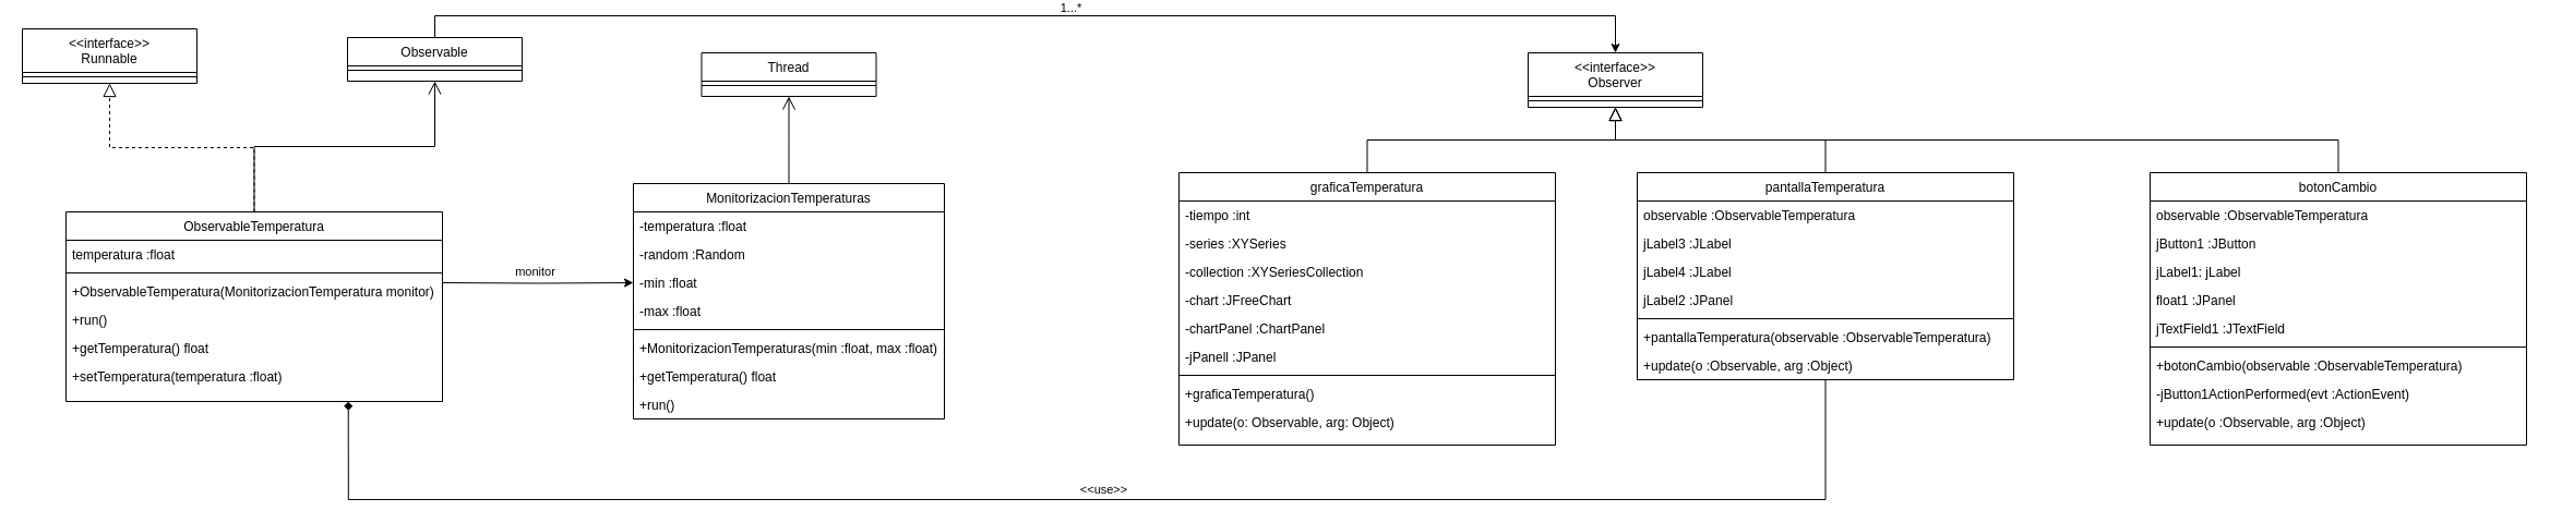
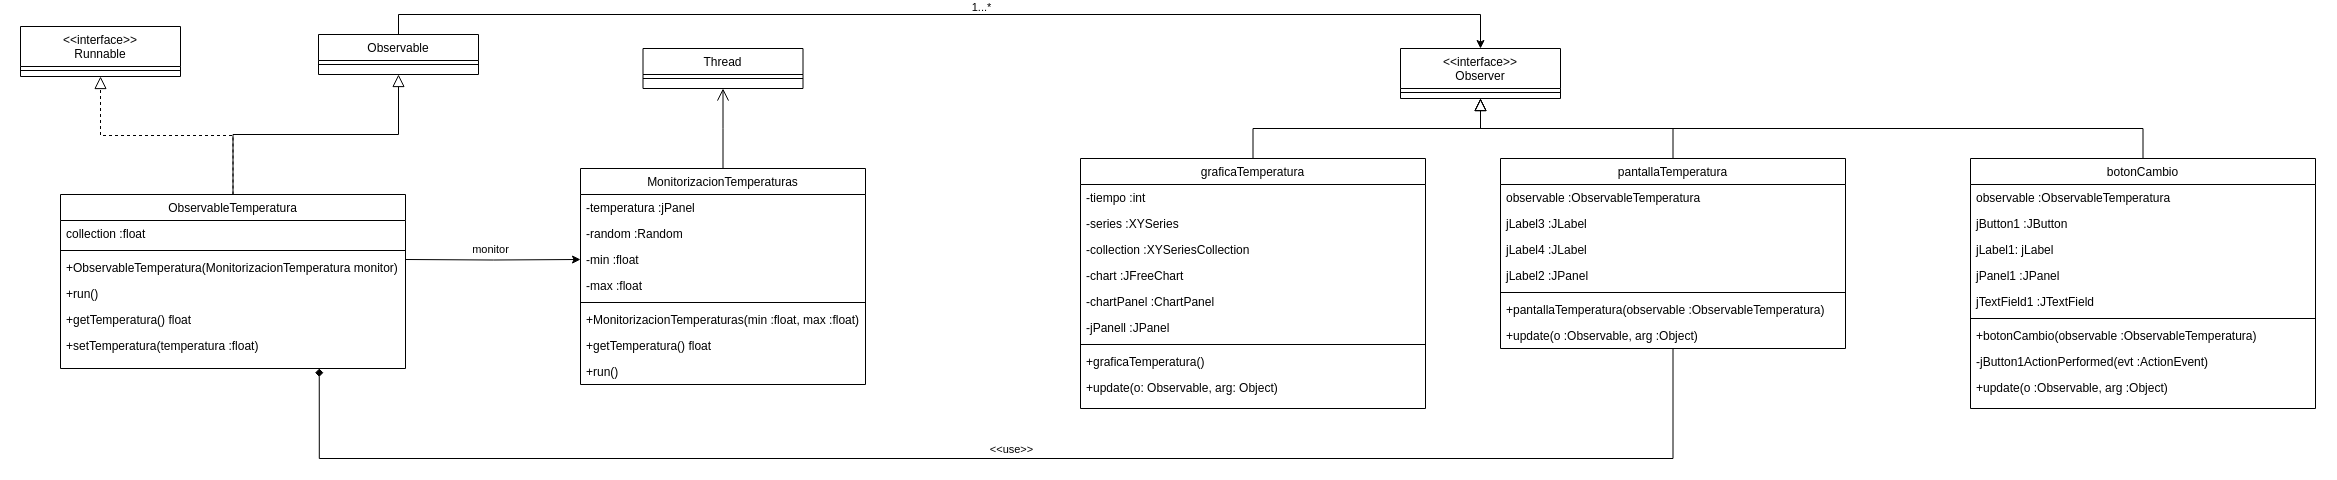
  <mxCell id="0" />
  <mxCell id="1" parent="0" />
  <mxCell id="2" value="" style="endArrow=open;endSize=10;endFill=0;shadow=0;strokeWidth=1;rounded=0;edgeStyle=elbowEdgeStyle;elbow=vertical;" edge="1" parent="1" source="16" target="14"><mxGeometry width="160" relative="1" as="geometry"><mxPoint x="622.5" y="125" as="sourcePoint" /><mxPoint x="622.5" y="125" as="targetPoint" /></mxGeometry></mxCell>
  <mxCell id="3" style="edgeStyle=orthogonalEdgeStyle;rounded=0;orthogonalLoop=1;jettySize=auto;html=1;exitX=1;exitY=0.5;exitDx=0;exitDy=0;entryX=0;entryY=0.5;entryDx=0;entryDy=0;" edge="1" parent="1" target="19"><mxGeometry relative="1" as="geometry"><mxPoint x="405" y="253" as="sourcePoint" /></mxGeometry></mxCell>
  <mxCell id="4" value="monitor" style="edgeLabel;html=1;align=center;verticalAlign=middle;resizable=0;points=[];" vertex="1" connectable="0" parent="3"><mxGeometry x="-0.357" relative="1" as="geometry"><mxPoint x="29" y="-11" as="offset" /></mxGeometry></mxCell>
  <mxCell id="5" value="" style="endArrow=block;endSize=10;endFill=0;shadow=0;strokeWidth=1;rounded=0;edgeStyle=elbowEdgeStyle;elbow=vertical;entryX=0.5;entryY=1;entryDx=0;entryDy=0;exitX=0.5;exitY=0;exitDx=0;exitDy=0;dashed=1;" edge="1" parent="1" source="25" target="32"><mxGeometry width="160" relative="1" as="geometry"><mxPoint x="732.5" y="172" as="sourcePoint" /><mxPoint x="732.5" y="92" as="targetPoint" /></mxGeometry></mxCell>
- <mxCell id="6" value="" style="endArrow=open;endSize=10;endFill=0;shadow=0;strokeWidth=1;rounded=0;edgeStyle=elbowEdgeStyle;elbow=vertical;entryX=0.5;entryY=1;entryDx=0;entryDy=0;exitX=0.5;exitY=0;exitDx=0;exitDy=0;" edge="1" parent="1" source="25" target="34"><mxGeometry width="160" relative="1" as="geometry"><mxPoint x="242.5" y="198" as="sourcePoint" /><mxPoint x="110" y="82" as="targetPoint" /></mxGeometry></mxCell>
+ <mxCell id="6" value="" style="endArrow=block;endSize=10;endFill=0;shadow=0;strokeWidth=1;rounded=0;edgeStyle=elbowEdgeStyle;elbow=vertical;entryX=0.5;entryY=1;entryDx=0;entryDy=0;exitX=0.5;exitY=0;exitDx=0;exitDy=0;" edge="1" parent="1" source="25" target="34"><mxGeometry width="160" relative="1" as="geometry"><mxPoint x="242.5" y="198" as="sourcePoint" /><mxPoint x="110" y="82" as="targetPoint" /></mxGeometry></mxCell>
  <mxCell id="7" style="edgeStyle=orthogonalEdgeStyle;rounded=0;orthogonalLoop=1;jettySize=auto;html=1;entryX=0.75;entryY=1;entryDx=0;entryDy=0;endArrow=diamond;" edge="1" parent="1" source="48" target="25"><mxGeometry relative="1" as="geometry"><Array as="points"><mxPoint x="1673" y="452" /><mxPoint x="319" y="452" /></Array></mxGeometry></mxCell>
  <mxCell id="8" value="&amp;lt;&amp;lt;use&amp;gt;&amp;gt;" style="edgeLabel;html=1;align=center;verticalAlign=middle;resizable=0;points=[];" vertex="1" connectable="0" parent="7"><mxGeometry x="-0.062" y="1" relative="1" as="geometry"><mxPoint x="-43.06" y="-10.94" as="offset" /></mxGeometry></mxCell>
  <mxCell id="9" value="" style="endArrow=block;endSize=10;endFill=0;shadow=0;strokeWidth=1;rounded=0;edgeStyle=elbowEdgeStyle;elbow=vertical;entryX=0.5;entryY=1;entryDx=0;entryDy=0;exitX=0.5;exitY=0;exitDx=0;exitDy=0;" edge="1" parent="1" source="36" target="46"><mxGeometry width="160" relative="1" as="geometry"><mxPoint x="732.5" y="172" as="sourcePoint" /><mxPoint x="732.5" y="92" as="targetPoint" /></mxGeometry></mxCell>
  <mxCell id="10" value="" style="endArrow=block;endSize=10;endFill=0;shadow=0;strokeWidth=1;rounded=0;edgeStyle=elbowEdgeStyle;elbow=vertical;entryX=0.5;entryY=1;entryDx=0;entryDy=0;" edge="1" parent="1" source="48" target="46"><mxGeometry width="160" relative="1" as="geometry"><mxPoint x="1262.5" y="162" as="sourcePoint" /><mxPoint x="1490" y="102" as="targetPoint" /></mxGeometry></mxCell>
  <mxCell id="11" value="" style="endArrow=block;endSize=10;endFill=0;shadow=0;strokeWidth=1;rounded=0;edgeStyle=elbowEdgeStyle;elbow=vertical;exitX=0.5;exitY=0;exitDx=0;exitDy=0;" edge="1" parent="1" source="56"><mxGeometry width="160" relative="1" as="geometry"><mxPoint x="1682.5" y="162" as="sourcePoint" /><mxPoint x="1480" y="92" as="targetPoint" /></mxGeometry></mxCell>
  <mxCell id="12" style="edgeStyle=orthogonalEdgeStyle;rounded=0;orthogonalLoop=1;jettySize=auto;html=1;exitX=0.5;exitY=0;exitDx=0;exitDy=0;entryX=0.5;entryY=0;entryDx=0;entryDy=0;" edge="1" parent="1" source="34" target="46"><mxGeometry relative="1" as="geometry" /></mxCell>
  <mxCell id="13" value="1...*" style="edgeLabel;html=1;align=center;verticalAlign=middle;resizable=0;points=[];" vertex="1" connectable="0" parent="12"><mxGeometry x="0.072" y="4" relative="1" as="geometry"><mxPoint x="-6.33" y="-4" as="offset" /></mxGeometry></mxCell>
  <mxCell id="14" value="Thread" style="swimlane;fontStyle=0;align=center;verticalAlign=top;childLayout=stackLayout;horizontal=1;startSize=26;horizontalStack=0;resizeParent=1;resizeLast=0;collapsible=1;marginBottom=0;rounded=0;shadow=0;strokeWidth=1;" vertex="1" parent="1"><mxGeometry x="642.5" y="42" width="160" height="40" as="geometry"><mxRectangle x="230" y="140" width="160" height="26" as="alternateBounds" /></mxGeometry></mxCell>
  <mxCell id="15" value="" style="line;html=1;strokeWidth=1;align=left;verticalAlign=middle;spacingTop=-1;spacingLeft=3;spacingRight=3;rotatable=0;labelPosition=right;points=[];portConstraint=eastwest;" vertex="1" parent="14"><mxGeometry y="26" width="160" height="8" as="geometry" /></mxCell>
  <mxCell id="16" value="MonitorizacionTemperaturas" style="swimlane;fontStyle=0;align=center;verticalAlign=top;childLayout=stackLayout;horizontal=1;startSize=26;horizontalStack=0;resizeParent=1;resizeLast=0;collapsible=1;marginBottom=0;rounded=0;shadow=0;strokeWidth=1;" vertex="1" parent="1"><mxGeometry x="580" y="162" width="285" height="216" as="geometry"><mxRectangle x="130" y="380" width="160" height="26" as="alternateBounds" /></mxGeometry></mxCell>
- <mxCell id="17" value="-temperatura :float" style="text;align=left;verticalAlign=top;spacingLeft=4;spacingRight=4;overflow=hidden;rotatable=0;points=[[0,0.5],[1,0.5]];portConstraint=eastwest;" vertex="1" parent="16"><mxGeometry y="26" width="285" height="26" as="geometry" /></mxCell>
+ <mxCell id="17" value="-temperatura :jPanel" style="text;align=left;verticalAlign=top;spacingLeft=4;spacingRight=4;overflow=hidden;rotatable=0;points=[[0,0.5],[1,0.5]];portConstraint=eastwest;" vertex="1" parent="16"><mxGeometry y="26" width="285" height="26" as="geometry" /></mxCell>
  <mxCell id="18" value="-random :Random" style="text;align=left;verticalAlign=top;spacingLeft=4;spacingRight=4;overflow=hidden;rotatable=0;points=[[0,0.5],[1,0.5]];portConstraint=eastwest;rounded=0;shadow=0;html=0;" vertex="1" parent="16"><mxGeometry y="52" width="285" height="26" as="geometry" /></mxCell>
  <mxCell id="19" value="-min :float" style="text;align=left;verticalAlign=top;spacingLeft=4;spacingRight=4;overflow=hidden;rotatable=0;points=[[0,0.5],[1,0.5]];portConstraint=eastwest;rounded=0;shadow=0;html=0;" vertex="1" parent="16"><mxGeometry y="78" width="285" height="26" as="geometry" /></mxCell>
  <mxCell id="20" value="-max :float" style="text;align=left;verticalAlign=top;spacingLeft=4;spacingRight=4;overflow=hidden;rotatable=0;points=[[0,0.5],[1,0.5]];portConstraint=eastwest;rounded=0;shadow=0;html=0;" vertex="1" parent="16"><mxGeometry y="104" width="285" height="26" as="geometry" /></mxCell>
  <mxCell id="21" value="" style="line;html=1;strokeWidth=1;align=left;verticalAlign=middle;spacingTop=-1;spacingLeft=3;spacingRight=3;rotatable=0;labelPosition=right;points=[];portConstraint=eastwest;" vertex="1" parent="16"><mxGeometry y="130" width="285" height="8" as="geometry" /></mxCell>
  <mxCell id="22" value="+MonitorizacionTemperaturas(min :float, max :float)" style="text;align=left;verticalAlign=top;spacingLeft=4;spacingRight=4;overflow=hidden;rotatable=0;points=[[0,0.5],[1,0.5]];portConstraint=eastwest;fontStyle=0" vertex="1" parent="16"><mxGeometry y="138" width="285" height="26" as="geometry" /></mxCell>
  <mxCell id="23" value="+getTemperatura() float" style="text;align=left;verticalAlign=top;spacingLeft=4;spacingRight=4;overflow=hidden;rotatable=0;points=[[0,0.5],[1,0.5]];portConstraint=eastwest;" vertex="1" parent="16"><mxGeometry y="164" width="285" height="26" as="geometry" /></mxCell>
  <mxCell id="24" value="+run()" style="text;align=left;verticalAlign=top;spacingLeft=4;spacingRight=4;overflow=hidden;rotatable=0;points=[[0,0.5],[1,0.5]];portConstraint=eastwest;" vertex="1" parent="16"><mxGeometry y="190" width="285" height="26" as="geometry" /></mxCell>
  <mxCell id="25" value="ObservableTemperatura" style="swimlane;fontStyle=0;align=center;verticalAlign=top;childLayout=stackLayout;horizontal=1;startSize=26;horizontalStack=0;resizeParent=1;resizeLast=0;collapsible=1;marginBottom=0;rounded=0;shadow=0;strokeWidth=1;" vertex="1" parent="1"><mxGeometry x="60" y="188" width="345" height="174" as="geometry"><mxRectangle x="130" y="380" width="160" height="26" as="alternateBounds" /></mxGeometry></mxCell>
- <mxCell id="26" value="temperatura :float" style="text;align=left;verticalAlign=top;spacingLeft=4;spacingRight=4;overflow=hidden;rotatable=0;points=[[0,0.5],[1,0.5]];portConstraint=eastwest;rounded=0;shadow=0;html=0;" vertex="1" parent="25"><mxGeometry y="26" width="345" height="26" as="geometry" /></mxCell>
+ <mxCell id="26" value="collection :float" style="text;align=left;verticalAlign=top;spacingLeft=4;spacingRight=4;overflow=hidden;rotatable=0;points=[[0,0.5],[1,0.5]];portConstraint=eastwest;rounded=0;shadow=0;html=0;" vertex="1" parent="25"><mxGeometry y="26" width="345" height="26" as="geometry" /></mxCell>
  <mxCell id="27" value="" style="line;html=1;strokeWidth=1;align=left;verticalAlign=middle;spacingTop=-1;spacingLeft=3;spacingRight=3;rotatable=0;labelPosition=right;points=[];portConstraint=eastwest;" vertex="1" parent="25"><mxGeometry y="52" width="345" height="8" as="geometry" /></mxCell>
  <mxCell id="28" value="+ObservableTemperatura(MonitorizacionTemperatura monitor)" style="text;align=left;verticalAlign=top;spacingLeft=4;spacingRight=4;overflow=hidden;rotatable=0;points=[[0,0.5],[1,0.5]];portConstraint=eastwest;fontStyle=0" vertex="1" parent="25"><mxGeometry y="60" width="345" height="26" as="geometry" /></mxCell>
  <mxCell id="29" value="+run()" style="text;align=left;verticalAlign=top;spacingLeft=4;spacingRight=4;overflow=hidden;rotatable=0;points=[[0,0.5],[1,0.5]];portConstraint=eastwest;" vertex="1" parent="25"><mxGeometry y="86" width="345" height="26" as="geometry" /></mxCell>
  <mxCell id="30" value="+getTemperatura() float" style="text;align=left;verticalAlign=top;spacingLeft=4;spacingRight=4;overflow=hidden;rotatable=0;points=[[0,0.5],[1,0.5]];portConstraint=eastwest;" vertex="1" parent="25"><mxGeometry y="112" width="345" height="26" as="geometry" /></mxCell>
  <mxCell id="31" value="+setTemperatura(temperatura :float)" style="text;align=left;verticalAlign=top;spacingLeft=4;spacingRight=4;overflow=hidden;rotatable=0;points=[[0,0.5],[1,0.5]];portConstraint=eastwest;" vertex="1" parent="25"><mxGeometry y="138" width="345" height="26" as="geometry" /></mxCell>
  <mxCell id="32" value="&lt;&lt;interface&gt;&gt;&#10;Runnable" style="swimlane;fontStyle=0;align=center;verticalAlign=top;childLayout=stackLayout;horizontal=1;startSize=40;horizontalStack=0;resizeParent=1;resizeLast=0;collapsible=1;marginBottom=0;rounded=0;shadow=0;strokeWidth=1;" vertex="1" parent="1"><mxGeometry x="20" y="20" width="160" height="50" as="geometry"><mxRectangle x="340" y="380" width="170" height="26" as="alternateBounds" /></mxGeometry></mxCell>
  <mxCell id="33" value="" style="line;html=1;strokeWidth=1;align=left;verticalAlign=middle;spacingTop=-1;spacingLeft=3;spacingRight=3;rotatable=0;labelPosition=right;points=[];portConstraint=eastwest;" vertex="1" parent="32"><mxGeometry y="40" width="160" height="8" as="geometry" /></mxCell>
  <mxCell id="34" value="Observable" style="swimlane;fontStyle=0;align=center;verticalAlign=top;childLayout=stackLayout;horizontal=1;startSize=26;horizontalStack=0;resizeParent=1;resizeLast=0;collapsible=1;marginBottom=0;rounded=0;shadow=0;strokeWidth=1;" vertex="1" parent="1"><mxGeometry x="318" y="28" width="160" height="40" as="geometry"><mxRectangle x="340" y="380" width="170" height="26" as="alternateBounds" /></mxGeometry></mxCell>
  <mxCell id="35" value="" style="line;html=1;strokeWidth=1;align=left;verticalAlign=middle;spacingTop=-1;spacingLeft=3;spacingRight=3;rotatable=0;labelPosition=right;points=[];portConstraint=eastwest;" vertex="1" parent="34"><mxGeometry y="26" width="160" height="8" as="geometry" /></mxCell>
  <mxCell id="36" value="graficaTemperatura" style="swimlane;fontStyle=0;align=center;verticalAlign=top;childLayout=stackLayout;horizontal=1;startSize=26;horizontalStack=0;resizeParent=1;resizeLast=0;collapsible=1;marginBottom=0;rounded=0;shadow=0;strokeWidth=1;" vertex="1" parent="1"><mxGeometry x="1080" y="152" width="345" height="250" as="geometry"><mxRectangle x="130" y="380" width="160" height="26" as="alternateBounds" /></mxGeometry></mxCell>
  <mxCell id="37" value="-tiempo :int" style="text;align=left;verticalAlign=top;spacingLeft=4;spacingRight=4;overflow=hidden;rotatable=0;points=[[0,0.5],[1,0.5]];portConstraint=eastwest;rounded=0;shadow=0;html=0;" vertex="1" parent="36"><mxGeometry y="26" width="345" height="26" as="geometry" /></mxCell>
  <mxCell id="38" value="-series :XYSeries" style="text;align=left;verticalAlign=top;spacingLeft=4;spacingRight=4;overflow=hidden;rotatable=0;points=[[0,0.5],[1,0.5]];portConstraint=eastwest;rounded=0;shadow=0;html=0;" vertex="1" parent="36"><mxGeometry y="52" width="345" height="26" as="geometry" /></mxCell>
  <mxCell id="39" value="-collection :XYSeriesCollection" style="text;align=left;verticalAlign=top;spacingLeft=4;spacingRight=4;overflow=hidden;rotatable=0;points=[[0,0.5],[1,0.5]];portConstraint=eastwest;rounded=0;shadow=0;html=0;" vertex="1" parent="36"><mxGeometry y="78" width="345" height="26" as="geometry" /></mxCell>
  <mxCell id="40" value="-chart :JFreeChart" style="text;align=left;verticalAlign=top;spacingLeft=4;spacingRight=4;overflow=hidden;rotatable=0;points=[[0,0.5],[1,0.5]];portConstraint=eastwest;rounded=0;shadow=0;html=0;" vertex="1" parent="36"><mxGeometry y="104" width="345" height="26" as="geometry" /></mxCell>
  <mxCell id="41" value="-chartPanel :ChartPanel" style="text;align=left;verticalAlign=top;spacingLeft=4;spacingRight=4;overflow=hidden;rotatable=0;points=[[0,0.5],[1,0.5]];portConstraint=eastwest;rounded=0;shadow=0;html=0;" vertex="1" parent="36"><mxGeometry y="130" width="345" height="26" as="geometry" /></mxCell>
  <mxCell id="42" value="-jPanell :JPanel" style="text;align=left;verticalAlign=top;spacingLeft=4;spacingRight=4;overflow=hidden;rotatable=0;points=[[0,0.5],[1,0.5]];portConstraint=eastwest;rounded=0;shadow=0;html=0;" vertex="1" parent="36"><mxGeometry y="156" width="345" height="26" as="geometry" /></mxCell>
  <mxCell id="43" value="" style="line;html=1;strokeWidth=1;align=left;verticalAlign=middle;spacingTop=-1;spacingLeft=3;spacingRight=3;rotatable=0;labelPosition=right;points=[];portConstraint=eastwest;" vertex="1" parent="36"><mxGeometry y="182" width="345" height="8" as="geometry" /></mxCell>
  <mxCell id="44" value="+graficaTemperatura()" style="text;align=left;verticalAlign=top;spacingLeft=4;spacingRight=4;overflow=hidden;rotatable=0;points=[[0,0.5],[1,0.5]];portConstraint=eastwest;fontStyle=0" vertex="1" parent="36"><mxGeometry y="190" width="345" height="26" as="geometry" /></mxCell>
  <mxCell id="45" value="+update(o: Observable, arg: Object)" style="text;align=left;verticalAlign=top;spacingLeft=4;spacingRight=4;overflow=hidden;rotatable=0;points=[[0,0.5],[1,0.5]];portConstraint=eastwest;" vertex="1" parent="36"><mxGeometry y="216" width="345" height="26" as="geometry" /></mxCell>
  <mxCell id="46" value="&lt;&lt;interface&gt;&gt;&#10;Observer" style="swimlane;fontStyle=0;align=center;verticalAlign=top;childLayout=stackLayout;horizontal=1;startSize=40;horizontalStack=0;resizeParent=1;resizeLast=0;collapsible=1;marginBottom=0;rounded=0;shadow=0;strokeWidth=1;" vertex="1" parent="1"><mxGeometry x="1400" y="42" width="160" height="50" as="geometry"><mxRectangle x="340" y="380" width="170" height="26" as="alternateBounds" /></mxGeometry></mxCell>
  <mxCell id="47" value="" style="line;html=1;strokeWidth=1;align=left;verticalAlign=middle;spacingTop=-1;spacingLeft=3;spacingRight=3;rotatable=0;labelPosition=right;points=[];portConstraint=eastwest;" vertex="1" parent="46"><mxGeometry y="40" width="160" height="8" as="geometry" /></mxCell>
  <mxCell id="48" value="pantallaTemperatura" style="swimlane;fontStyle=0;align=center;verticalAlign=top;childLayout=stackLayout;horizontal=1;startSize=26;horizontalStack=0;resizeParent=1;resizeLast=0;collapsible=1;marginBottom=0;rounded=0;shadow=0;strokeWidth=1;" vertex="1" parent="1"><mxGeometry x="1500" y="152" width="345" height="190" as="geometry"><mxRectangle x="130" y="380" width="160" height="26" as="alternateBounds" /></mxGeometry></mxCell>
  <mxCell id="49" value="observable :ObservableTemperatura" style="text;align=left;verticalAlign=top;spacingLeft=4;spacingRight=4;overflow=hidden;rotatable=0;points=[[0,0.5],[1,0.5]];portConstraint=eastwest;rounded=0;shadow=0;html=0;" vertex="1" parent="48"><mxGeometry y="26" width="345" height="26" as="geometry" /></mxCell>
  <mxCell id="50" value="jLabel3 :JLabel" style="text;align=left;verticalAlign=top;spacingLeft=4;spacingRight=4;overflow=hidden;rotatable=0;points=[[0,0.5],[1,0.5]];portConstraint=eastwest;rounded=0;shadow=0;html=0;" vertex="1" parent="48"><mxGeometry y="52" width="345" height="26" as="geometry" /></mxCell>
  <mxCell id="51" value="jLabel4 :JLabel" style="text;align=left;verticalAlign=top;spacingLeft=4;spacingRight=4;overflow=hidden;rotatable=0;points=[[0,0.5],[1,0.5]];portConstraint=eastwest;rounded=0;shadow=0;html=0;" vertex="1" parent="48"><mxGeometry y="78" width="345" height="26" as="geometry" /></mxCell>
  <mxCell id="52" value="jLabel2 :JPanel" style="text;align=left;verticalAlign=top;spacingLeft=4;spacingRight=4;overflow=hidden;rotatable=0;points=[[0,0.5],[1,0.5]];portConstraint=eastwest;rounded=0;shadow=0;html=0;" vertex="1" parent="48"><mxGeometry y="104" width="345" height="26" as="geometry" /></mxCell>
  <mxCell id="53" value="" style="line;html=1;strokeWidth=1;align=left;verticalAlign=middle;spacingTop=-1;spacingLeft=3;spacingRight=3;rotatable=0;labelPosition=right;points=[];portConstraint=eastwest;" vertex="1" parent="48"><mxGeometry y="130" width="345" height="8" as="geometry" /></mxCell>
  <mxCell id="54" value="+pantallaTemperatura(observable :ObservableTemperatura)" style="text;align=left;verticalAlign=top;spacingLeft=4;spacingRight=4;overflow=hidden;rotatable=0;points=[[0,0.5],[1,0.5]];portConstraint=eastwest;fontStyle=0" vertex="1" parent="48"><mxGeometry y="138" width="345" height="26" as="geometry" /></mxCell>
  <mxCell id="55" value="+update(o :Observable, arg :Object)" style="text;align=left;verticalAlign=top;spacingLeft=4;spacingRight=4;overflow=hidden;rotatable=0;points=[[0,0.5],[1,0.5]];portConstraint=eastwest;" vertex="1" parent="48"><mxGeometry y="164" width="345" height="26" as="geometry" /></mxCell>
  <mxCell id="56" value="botonCambio" style="swimlane;fontStyle=0;align=center;verticalAlign=top;childLayout=stackLayout;horizontal=1;startSize=26;horizontalStack=0;resizeParent=1;resizeLast=0;collapsible=1;marginBottom=0;rounded=0;shadow=0;strokeWidth=1;" vertex="1" parent="1"><mxGeometry x="1970" y="152" width="345" height="250" as="geometry"><mxRectangle x="130" y="380" width="160" height="26" as="alternateBounds" /></mxGeometry></mxCell>
  <mxCell id="57" value="observable :ObservableTemperatura" style="text;align=left;verticalAlign=top;spacingLeft=4;spacingRight=4;overflow=hidden;rotatable=0;points=[[0,0.5],[1,0.5]];portConstraint=eastwest;rounded=0;shadow=0;html=0;" vertex="1" parent="56"><mxGeometry y="26" width="345" height="26" as="geometry" /></mxCell>
  <mxCell id="58" value="jButton1 :JButton" style="text;align=left;verticalAlign=top;spacingLeft=4;spacingRight=4;overflow=hidden;rotatable=0;points=[[0,0.5],[1,0.5]];portConstraint=eastwest;rounded=0;shadow=0;html=0;" vertex="1" parent="56"><mxGeometry y="52" width="345" height="26" as="geometry" /></mxCell>
  <mxCell id="59" value="jLabel1: jLabel" style="text;align=left;verticalAlign=top;spacingLeft=4;spacingRight=4;overflow=hidden;rotatable=0;points=[[0,0.5],[1,0.5]];portConstraint=eastwest;rounded=0;shadow=0;html=0;" vertex="1" parent="56"><mxGeometry y="78" width="345" height="26" as="geometry" /></mxCell>
- <mxCell id="60" value="float1 :JPanel" style="text;align=left;verticalAlign=top;spacingLeft=4;spacingRight=4;overflow=hidden;rotatable=0;points=[[0,0.5],[1,0.5]];portConstraint=eastwest;rounded=0;shadow=0;html=0;" vertex="1" parent="56"><mxGeometry y="104" width="345" height="26" as="geometry" /></mxCell>
+ <mxCell id="60" value="jPanel1 :JPanel" style="text;align=left;verticalAlign=top;spacingLeft=4;spacingRight=4;overflow=hidden;rotatable=0;points=[[0,0.5],[1,0.5]];portConstraint=eastwest;rounded=0;shadow=0;html=0;" vertex="1" parent="56"><mxGeometry y="104" width="345" height="26" as="geometry" /></mxCell>
  <mxCell id="61" value="jTextField1 :JTextField" style="text;align=left;verticalAlign=top;spacingLeft=4;spacingRight=4;overflow=hidden;rotatable=0;points=[[0,0.5],[1,0.5]];portConstraint=eastwest;rounded=0;shadow=0;html=0;" vertex="1" parent="56"><mxGeometry y="130" width="345" height="26" as="geometry" /></mxCell>
  <mxCell id="62" value="" style="line;html=1;strokeWidth=1;align=left;verticalAlign=middle;spacingTop=-1;spacingLeft=3;spacingRight=3;rotatable=0;labelPosition=right;points=[];portConstraint=eastwest;" vertex="1" parent="56"><mxGeometry y="156" width="345" height="8" as="geometry" /></mxCell>
  <mxCell id="63" value="+botonCambio(observable :ObservableTemperatura)" style="text;align=left;verticalAlign=top;spacingLeft=4;spacingRight=4;overflow=hidden;rotatable=0;points=[[0,0.5],[1,0.5]];portConstraint=eastwest;fontStyle=0" vertex="1" parent="56"><mxGeometry y="164" width="345" height="26" as="geometry" /></mxCell>
  <mxCell id="64" value="-jButton1ActionPerformed(evt :ActionEvent)" style="text;align=left;verticalAlign=top;spacingLeft=4;spacingRight=4;overflow=hidden;rotatable=0;points=[[0,0.5],[1,0.5]];portConstraint=eastwest;" vertex="1" parent="56"><mxGeometry y="190" width="345" height="26" as="geometry" /></mxCell>
  <mxCell id="65" value="+update(o :Observable, arg :Object)" style="text;align=left;verticalAlign=top;spacingLeft=4;spacingRight=4;overflow=hidden;rotatable=0;points=[[0,0.5],[1,0.5]];portConstraint=eastwest;" vertex="1" parent="56"><mxGeometry y="216" width="345" height="26" as="geometry" /></mxCell>
